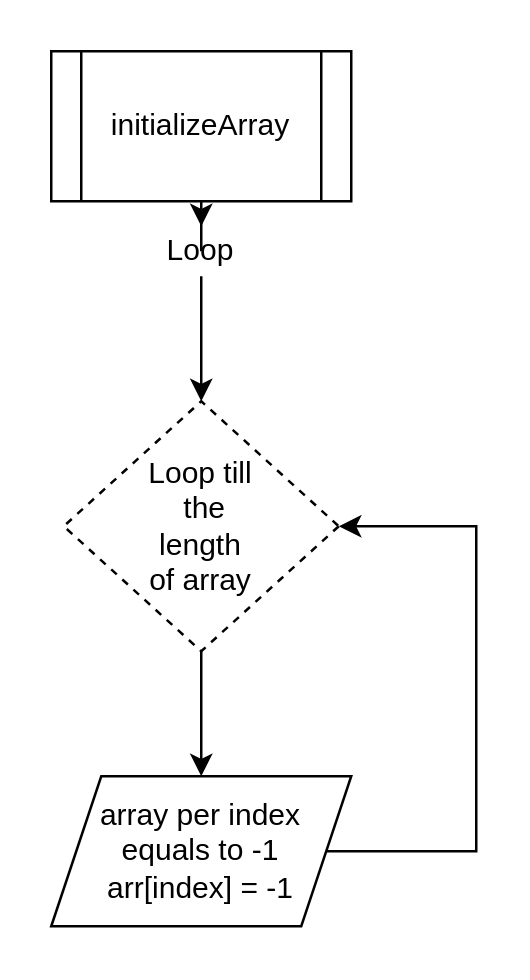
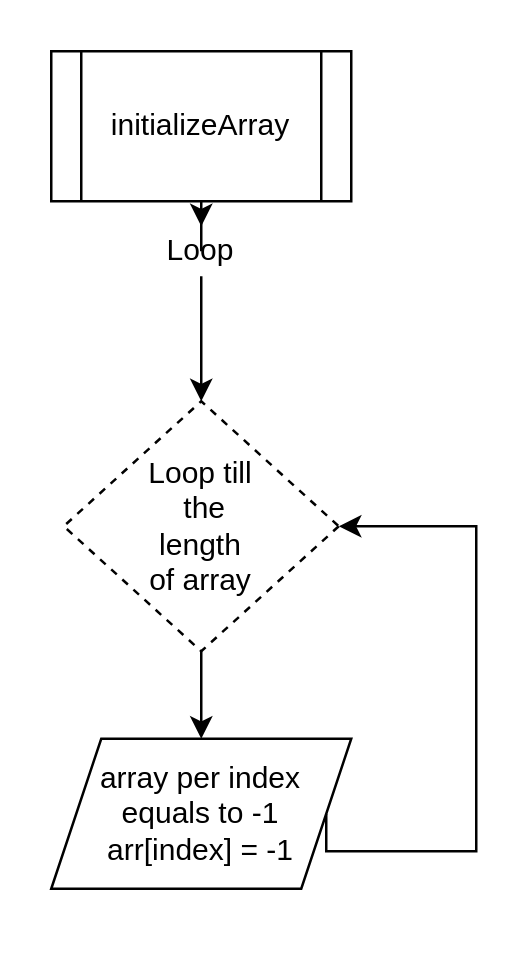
  <mxCell id="0" />
  <mxCell id="1" parent="0" />
  <mxCell id="2" style="edgeStyle=orthogonalEdgeStyle;rounded=0;orthogonalLoop=1;jettySize=auto;html=1;exitX=0.5;exitY=1;exitDx=0;exitDy=0;" edge="1" parent="1" source="3" target="5"><mxGeometry relative="1" as="geometry" /></mxCell>
  <mxCell id="3" value="initializeArray" style="shape=process;whiteSpace=wrap;html=1;backgroundOutline=1;" vertex="1" parent="1"><mxGeometry x="20" y="20" width="120" height="60" as="geometry" /></mxCell>
  <mxCell id="4" style="edgeStyle=orthogonalEdgeStyle;rounded=0;orthogonalLoop=1;jettySize=auto;html=1;exitX=0.5;exitY=1;exitDx=0;exitDy=0;entryX=0;entryY=0.5;entryDx=0;entryDy=0;" edge="1" parent="1" source="5" target="9"><mxGeometry relative="1" as="geometry" /></mxCell>
  <mxCell id="5" value="Loop" style="text;html=1;strokeColor=none;fillColor=none;align=center;verticalAlign=middle;whiteSpace=wrap;rounded=0;" vertex="1" parent="1"><mxGeometry x="60" y="90" width="40" height="20" as="geometry" /></mxCell>
  <mxCell id="6" style="edgeStyle=orthogonalEdgeStyle;rounded=0;orthogonalLoop=1;jettySize=auto;html=1;exitX=1;exitY=0.5;exitDx=0;exitDy=0;entryX=0.5;entryY=0;entryDx=0;entryDy=0;" edge="1" parent="1" source="7" target="9"><mxGeometry relative="1" as="geometry"><Array as="points"><mxPoint x="190" y="340" /><mxPoint x="190" y="210" /></Array></mxGeometry></mxCell>
- <mxCell id="7" value="array per index equals to -1&lt;br&gt;arr[index] = -1" style="shape=parallelogram;perimeter=parallelogramPerimeter;whiteSpace=wrap;html=1;fixedSize=1;" vertex="1" parent="1"><mxGeometry x="20" y="310" width="120" height="60" as="geometry" /></mxCell>
+ <mxCell id="7" value="array per index equals to -1&lt;br&gt;arr[index] = -1" style="shape=parallelogram;perimeter=parallelogramPerimeter;whiteSpace=wrap;html=1;fixedSize=1;" vertex="1" parent="1"><mxGeometry x="20" y="295" width="120" height="60" as="geometry" /></mxCell>
  <mxCell id="8" style="edgeStyle=orthogonalEdgeStyle;rounded=0;orthogonalLoop=1;jettySize=auto;html=1;exitX=1;exitY=0.5;exitDx=0;exitDy=0;" edge="1" parent="1" source="9" target="7"><mxGeometry relative="1" as="geometry" /></mxCell>
  <mxCell id="9" value="&lt;span&gt;Loop till&lt;br&gt;&amp;nbsp;the&lt;/span&gt;&lt;br&gt;&lt;span&gt;length &lt;br&gt;of array&lt;/span&gt;" style="rhombus;whiteSpace=wrap;html=1;direction=south;dashed=1;" vertex="1" parent="1"><mxGeometry x="25" y="160" width="110" height="100" as="geometry" /></mxCell>
